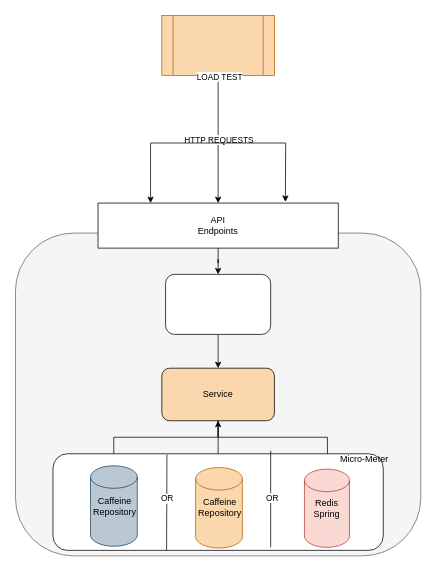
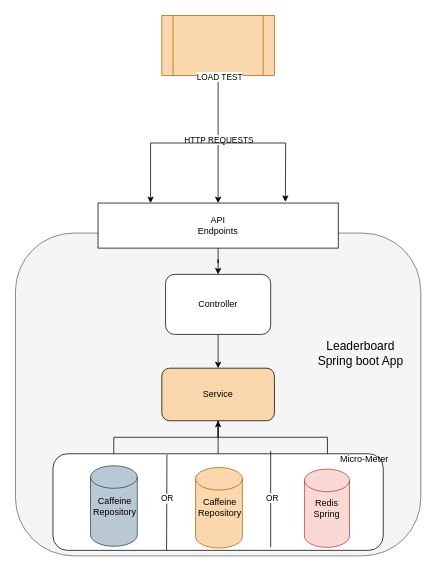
  <mxCell id="0" />
  <mxCell id="1" parent="0" />
  <mxCell id="2" value="" style="rounded=1;whiteSpace=wrap;html=1;arcSize=18;fillColor=#f5f5f5;strokeColor=#666666;fontColor=#333333;" parent="1" vertex="1"><mxGeometry x="20" y="310" width="540" height="430" as="geometry" /></mxCell>
+ <mxCell id="3" value="&lt;font style=&quot;font-size: 16px;&quot;&gt;Leaderboard Spring boot App&lt;/font&gt;" style="text;html=1;align=center;verticalAlign=middle;whiteSpace=wrap;rounded=0;" parent="1" vertex="1"><mxGeometry x="410" y="420" width="140" height="100" as="geometry" /></mxCell>
  <mxCell id="4" style="edgeStyle=orthogonalEdgeStyle;rounded=0;orthogonalLoop=1;jettySize=auto;html=1;" parent="1" source="5" target="8" edge="1"><mxGeometry relative="1" as="geometry" /></mxCell>
  <mxCell id="5" value="" style="rounded=1;whiteSpace=wrap;html=1;" parent="1" vertex="1"><mxGeometry x="220" y="365" width="140" height="80" as="geometry" /></mxCell>
+ <mxCell id="6" value="Controller" style="text;html=1;align=center;verticalAlign=middle;whiteSpace=wrap;rounded=0;" parent="1" vertex="1"><mxGeometry x="260" y="390" width="60" height="30" as="geometry" /></mxCell>
  <mxCell id="7" style="edgeStyle=orthogonalEdgeStyle;rounded=0;orthogonalLoop=1;jettySize=auto;html=1;entryX=0.5;entryY=0;entryDx=0;entryDy=0;startArrow=classic;startFill=1;endArrow=none;endFill=0;" parent="1" source="8" target="21" edge="1"><mxGeometry relative="1" as="geometry" /></mxCell>
  <mxCell id="8" value="Service" style="rounded=1;whiteSpace=wrap;html=1;fillColor=#fad7ac;" parent="1" vertex="1"><mxGeometry x="215" y="490" width="150" height="70" as="geometry" /></mxCell>
  <mxCell id="9" style="edgeStyle=orthogonalEdgeStyle;rounded=0;orthogonalLoop=1;jettySize=auto;html=1;entryX=0.184;entryY=0.005;entryDx=0;entryDy=0;entryPerimeter=0;endArrow=none;endFill=0;" parent="1" source="8" target="21" edge="1"><mxGeometry relative="1" as="geometry" /></mxCell>
  <mxCell id="10" style="edgeStyle=orthogonalEdgeStyle;rounded=0;orthogonalLoop=1;jettySize=auto;html=1;entryX=0.831;entryY=0.023;entryDx=0;entryDy=0;entryPerimeter=0;endArrow=none;endFill=0;" parent="1" source="8" target="21" edge="1"><mxGeometry relative="1" as="geometry" /></mxCell>
  <mxCell id="11" style="edgeStyle=orthogonalEdgeStyle;rounded=0;orthogonalLoop=1;jettySize=auto;html=1;entryX=0.5;entryY=0;entryDx=0;entryDy=0;" parent="1" source="12" target="5" edge="1"><mxGeometry relative="1" as="geometry" /></mxCell>
  <mxCell id="12" value="" style="rounded=0;whiteSpace=wrap;html=1;" parent="1" vertex="1"><mxGeometry x="130" y="270" width="320" height="60" as="geometry" /></mxCell>
  <mxCell id="13" value="API Endpoints" style="text;html=1;align=center;verticalAlign=middle;whiteSpace=wrap;rounded=0;" parent="1" vertex="1"><mxGeometry x="260" y="285" width="60" height="30" as="geometry" /></mxCell>
  <mxCell id="14" value="" style="group" parent="1" vertex="1" connectable="0"><mxGeometry x="215" y="20" width="150" height="80" as="geometry" /></mxCell>
  <mxCell id="15" value="" style="shape=process;whiteSpace=wrap;html=1;backgroundOutline=1;fillColor=#fad7ac;strokeColor=#b46504;" parent="14" vertex="1"><mxGeometry width="150" height="80" as="geometry" /></mxCell>
  <mxCell id="16" value="" style="endArrow=classic;html=1;rounded=0;exitX=0.5;exitY=1;exitDx=0;exitDy=0;entryX=0.5;entryY=0;entryDx=0;entryDy=0;" parent="1" source="15" target="12" edge="1"><mxGeometry relative="1" as="geometry"><mxPoint x="620" y="120" as="sourcePoint" /><mxPoint x="300" y="180" as="targetPoint" /><Array as="points"><mxPoint x="290" y="105" /><mxPoint x="290" y="190" /></Array></mxGeometry></mxCell>
  <mxCell id="17" value="HTTP REQUESTS" style="edgeLabel;resizable=0;html=1;;align=center;verticalAlign=middle;" parent="16" connectable="0" vertex="1"><mxGeometry relative="1" as="geometry" /></mxCell>
  <mxCell id="18" value="LOAD TEST" style="edgeLabel;resizable=0;html=1;;align=left;verticalAlign=bottom;" parent="16" connectable="0" vertex="1"><mxGeometry x="-1" relative="1" as="geometry"><mxPoint x="-30" y="10" as="offset" /></mxGeometry></mxCell>
  <mxCell id="19" value="" style="group" parent="1" vertex="1" connectable="0"><mxGeometry x="70" y="610" width="450" height="120" as="geometry" /></mxCell>
  <mxCell id="20" value="" style="group" parent="19" vertex="1" connectable="0"><mxGeometry y="-10" width="450" height="130" as="geometry" /></mxCell>
  <mxCell id="21" value="" style="rounded=1;whiteSpace=wrap;html=1;movable=1;resizable=1;rotatable=1;deletable=1;editable=1;locked=0;connectable=1;" parent="20" vertex="1"><mxGeometry y="4.021" width="440" height="128.66" as="geometry" /></mxCell>
  <mxCell id="22" value="" style="endArrow=none;html=1;rounded=0;exitX=0.344;exitY=1;exitDx=0;exitDy=0;exitPerimeter=0;entryX=0.345;entryY=0.007;entryDx=0;entryDy=0;entryPerimeter=0;" parent="20" source="21" target="21" edge="1"><mxGeometry width="50" height="50" relative="1" as="geometry"><mxPoint x="250" y="49.588" as="sourcePoint" /><mxPoint x="150" y="6.701" as="targetPoint" /></mxGeometry></mxCell>
  <mxCell id="23" value="OR" style="edgeLabel;html=1;align=center;verticalAlign=middle;resizable=0;points=[];" vertex="1" connectable="0" parent="22"><mxGeometry x="0.078" relative="1" as="geometry"><mxPoint as="offset" /></mxGeometry></mxCell>
  <mxCell id="24" value="" style="group;movable=1;resizable=1;rotatable=1;deletable=1;editable=1;locked=0;connectable=1;fillStyle=hatch;fillColor=none;rounded=0;" parent="20" vertex="1" connectable="0"><mxGeometry x="190" y="20.002" width="60" height="107.216" as="geometry" /></mxCell>
  <mxCell id="25" value="" style="shape=cylinder3;whiteSpace=wrap;html=1;boundedLbl=1;backgroundOutline=1;size=15;fillColor=#fad7ac;strokeColor=#b46504;movable=1;resizable=1;rotatable=1;deletable=1;editable=1;locked=0;connectable=1;" parent="24" vertex="1"><mxGeometry y="2.331" width="62.308" height="107.216" as="geometry" /></mxCell>
  <mxCell id="26" value="Caffeine&lt;br&gt;&lt;div&gt;Repository&lt;/div&gt;" style="text;html=1;align=center;verticalAlign=middle;whiteSpace=wrap;rounded=0;movable=1;resizable=1;rotatable=1;deletable=1;editable=1;locked=0;connectable=1;" parent="24" vertex="1"><mxGeometry x="4.615" y="41.954" width="55.385" height="27.97" as="geometry" /></mxCell>
  <mxCell id="27" value="" style="endArrow=none;html=1;rounded=0;entryX=0.345;entryY=0.023;entryDx=0;entryDy=0;entryPerimeter=0;" parent="20" edge="1"><mxGeometry width="50" height="50" relative="1" as="geometry"><mxPoint x="290" y="128.66" as="sourcePoint" /><mxPoint x="290" as="targetPoint" /></mxGeometry></mxCell>
  <mxCell id="28" value="OR" style="edgeLabel;html=1;align=center;verticalAlign=middle;resizable=0;points=[];" vertex="1" connectable="0" parent="27"><mxGeometry x="0.033" y="-1" relative="1" as="geometry"><mxPoint as="offset" /></mxGeometry></mxCell>
  <mxCell id="29" value="" style="group;movable=1;resizable=1;rotatable=1;deletable=1;editable=1;locked=0;connectable=1;" vertex="1" connectable="0" parent="20"><mxGeometry x="330" y="4.021" width="70" height="124.639" as="geometry" /></mxCell>
  <mxCell id="30" value="" style="shape=cylinder3;whiteSpace=wrap;html=1;boundedLbl=1;backgroundOutline=1;size=15;fillColor=#fad9d5;strokeColor=#ae4132;movable=1;resizable=1;rotatable=1;deletable=1;editable=1;locked=0;connectable=1;" vertex="1" parent="29"><mxGeometry x="5" y="20.47" width="60" height="104.17" as="geometry" /></mxCell>
  <mxCell id="31" value="Redis&lt;div&gt;Spring&lt;/div&gt;" style="text;html=1;align=center;verticalAlign=middle;whiteSpace=wrap;rounded=0;movable=1;resizable=1;rotatable=1;deletable=1;editable=1;locked=0;connectable=1;" vertex="1" parent="29"><mxGeometry x="5.0" y="56.294" width="60" height="32.515" as="geometry" /></mxCell>
  <mxCell id="32" value="Micro-Meter" style="text;html=1;align=center;verticalAlign=middle;whiteSpace=wrap;rounded=0;" parent="20" vertex="1"><mxGeometry x="380" y="-0.003" width="70" height="24.597" as="geometry" /></mxCell>
  <mxCell id="33" value="" style="group" vertex="1" connectable="0" parent="20"><mxGeometry x="50" y="20.002" width="62.308" height="107.216" as="geometry" /></mxCell>
  <mxCell id="34" value="" style="shape=cylinder3;whiteSpace=wrap;html=1;boundedLbl=1;backgroundOutline=1;size=15;fillColor=#bac8d3;strokeColor=#23445d;movable=1;resizable=1;rotatable=1;deletable=1;editable=1;locked=0;connectable=1;" parent="33" vertex="1"><mxGeometry width="62.308" height="107.216" as="geometry" /></mxCell>
  <mxCell id="35" value="Caffeine&lt;br&gt;&lt;div&gt;Repository&lt;/div&gt;" style="text;html=1;align=center;verticalAlign=middle;whiteSpace=wrap;rounded=0;movable=1;resizable=1;rotatable=1;deletable=1;editable=1;locked=0;connectable=1;" parent="33" vertex="1"><mxGeometry x="4.615" y="39.623" width="55.385" height="27.97" as="geometry" /></mxCell>
  <mxCell id="36" value="" style="endArrow=classic;html=1;rounded=0;entryX=0.78;entryY=-0.026;entryDx=0;entryDy=0;entryPerimeter=0;" parent="1" target="12" edge="1"><mxGeometry width="50" height="50" relative="1" as="geometry"><mxPoint x="290" y="190" as="sourcePoint" /><mxPoint x="310" y="250" as="targetPoint" /><Array as="points"><mxPoint x="380" y="190" /></Array></mxGeometry></mxCell>
  <mxCell id="37" value="" style="endArrow=classic;html=1;rounded=0;entryX=0.78;entryY=-0.026;entryDx=0;entryDy=0;entryPerimeter=0;" parent="1" edge="1"><mxGeometry width="50" height="50" relative="1" as="geometry"><mxPoint x="290" y="190" as="sourcePoint" /><mxPoint x="200" y="270" as="targetPoint" /><Array as="points"><mxPoint x="200" y="190" /></Array></mxGeometry></mxCell>
